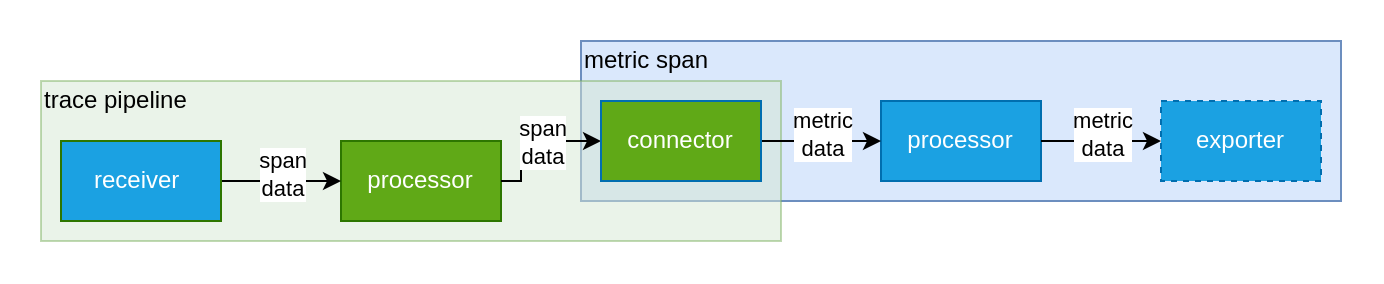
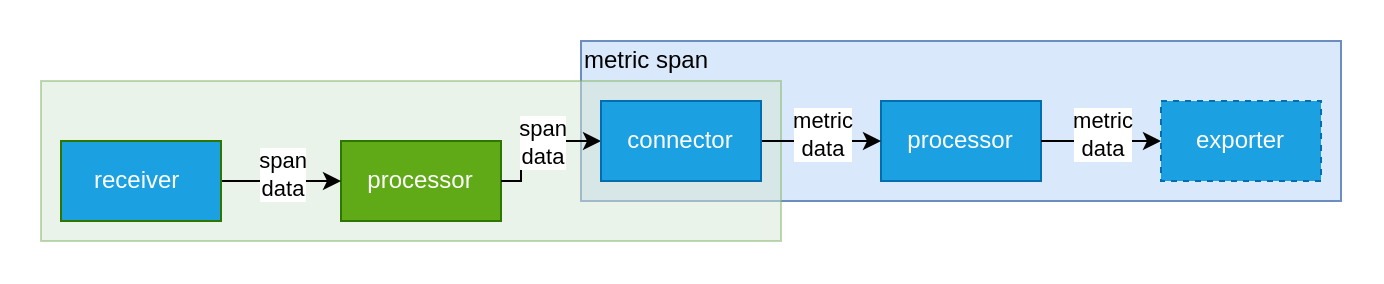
  <mxCell id="0" />
  <mxCell id="1" parent="0" />
  <mxCell id="2" value="" style="rounded=0;whiteSpace=wrap;html=1;fillColor=#dae8fc;strokeColor=#6c8ebf;" vertex="1" parent="1"><mxGeometry x="290" y="20" width="380" height="80" as="geometry" /></mxCell>
  <mxCell id="3" value="" style="rounded=0;whiteSpace=wrap;html=1;fillColor=#d5e8d4;strokeColor=#82b366;opacity=50;" vertex="1" parent="1"><mxGeometry x="20" y="40" width="370" height="80" as="geometry" /></mxCell>
  <mxCell id="4" value="processor" style="rounded=0;whiteSpace=wrap;html=1;fillColor=#60a917;fontColor=#ffffff;strokeColor=#2D7600;" vertex="1" parent="1"><mxGeometry x="170" y="70" width="80" height="40" as="geometry" /></mxCell>
  <mxCell id="5" style="edgeStyle=orthogonalEdgeStyle;rounded=0;orthogonalLoop=1;jettySize=auto;html=1;exitX=1;exitY=0.5;exitDx=0;exitDy=0;entryX=0;entryY=0.5;entryDx=0;entryDy=0;" edge="1" parent="1" source="4" target="14"><mxGeometry relative="1" as="geometry"><Array as="points"><mxPoint x="260" y="90" /><mxPoint x="260" y="70" /></Array><mxPoint x="240" y="90" as="sourcePoint" /><mxPoint x="300" y="90" as="targetPoint" /></mxGeometry></mxCell>
  <mxCell id="6" style="edgeStyle=orthogonalEdgeStyle;rounded=0;orthogonalLoop=1;jettySize=auto;html=1;exitX=1;exitY=0.5;exitDx=0;exitDy=0;entryX=0;entryY=0.5;entryDx=0;entryDy=0;" edge="1" parent="1" source="8" target="4"><mxGeometry relative="1" as="geometry"><Array as="points"><mxPoint x="150" y="90" /></Array></mxGeometry></mxCell>
  <mxCell id="7" value="span&lt;br&gt;data" style="edgeLabel;html=1;align=center;verticalAlign=middle;resizable=0;points=[];" vertex="1" connectable="0" parent="6"><mxGeometry x="-0.398" relative="1" as="geometry"><mxPoint x="12" y="-4" as="offset" /></mxGeometry></mxCell>
  <mxCell id="8" value="receiver&amp;nbsp;" style="rounded=0;whiteSpace=wrap;html=1;fillColor=#1ba1e2;fontColor=#ffffff;strokeColor=#2D7600;" vertex="1" parent="1"><mxGeometry x="30" y="70" width="80" height="40" as="geometry" /></mxCell>
  <mxCell id="9" value="span&lt;br&gt;data" style="edgeLabel;html=1;align=center;verticalAlign=middle;resizable=0;points=[];" vertex="1" connectable="0" parent="1"><mxGeometry x="270.002" y="70" as="geometry" /></mxCell>
  <mxCell id="10" value="processor" style="rounded=0;whiteSpace=wrap;html=1;fillColor=#1ba1e2;fontColor=#ffffff;strokeColor=#006EAF;" vertex="1" parent="1"><mxGeometry x="440" y="50" width="80" height="40" as="geometry" /></mxCell>
  <mxCell id="11" style="edgeStyle=orthogonalEdgeStyle;rounded=0;orthogonalLoop=1;jettySize=auto;html=1;exitX=1;exitY=0.5;exitDx=0;exitDy=0;entryX=0;entryY=0.5;entryDx=0;entryDy=0;" edge="1" parent="1" target="15"><mxGeometry relative="1" as="geometry"><Array as="points"><mxPoint x="560" y="70" /><mxPoint x="560" y="70" /></Array><mxPoint x="520" y="70" as="sourcePoint" /></mxGeometry></mxCell>
  <mxCell id="12" style="edgeStyle=orthogonalEdgeStyle;rounded=0;orthogonalLoop=1;jettySize=auto;html=1;exitX=1;exitY=0.5;exitDx=0;exitDy=0;entryX=0;entryY=0.5;entryDx=0;entryDy=0;" edge="1" parent="1" source="14" target="10"><mxGeometry relative="1" as="geometry"><Array as="points"><mxPoint x="380" y="70" /></Array></mxGeometry></mxCell>
  <mxCell id="13" value="metric&lt;br&gt;data" style="edgeLabel;html=1;align=center;verticalAlign=middle;resizable=0;points=[];" vertex="1" connectable="0" parent="12"><mxGeometry x="-0.398" relative="1" as="geometry"><mxPoint x="12" y="-4" as="offset" /></mxGeometry></mxCell>
- <mxCell id="14" value="connector" style="rounded=0;whiteSpace=wrap;html=1;fillColor=#60a917;fontColor=#ffffff;strokeColor=#006EAF;" vertex="1" parent="1"><mxGeometry x="300" y="50" width="80" height="40" as="geometry" /></mxCell>
+ <mxCell id="14" value="connector" style="rounded=0;whiteSpace=wrap;html=1;fillColor=#1ba1e2;fontColor=#ffffff;strokeColor=#006EAF;" vertex="1" parent="1"><mxGeometry x="300" y="50" width="80" height="40" as="geometry" /></mxCell>
  <mxCell id="15" value="exporter" style="rounded=0;whiteSpace=wrap;html=1;fillColor=#1ba1e2;fontColor=#ffffff;strokeColor=#006EAF;dashed=1;" vertex="1" parent="1"><mxGeometry x="580" y="50" width="80" height="40" as="geometry" /></mxCell>
  <mxCell id="16" value="metric&lt;br&gt;data" style="edgeLabel;html=1;align=center;verticalAlign=middle;resizable=0;points=[];" vertex="1" connectable="0" parent="1"><mxGeometry x="550.002" y="66" as="geometry" /></mxCell>
- <mxCell id="17" value="trace pipeline" style="text;html=1;strokeColor=none;fillColor=none;align=left;verticalAlign=middle;whiteSpace=wrap;rounded=0;" vertex="1" parent="1"><mxGeometry x="20" y="40" width="100" height="20" as="geometry" /></mxCell>
  <mxCell id="18" value="metric span" style="text;html=1;strokeColor=none;fillColor=none;align=left;verticalAlign=middle;whiteSpace=wrap;rounded=0;" vertex="1" parent="1"><mxGeometry x="290" y="20" width="100" height="20" as="geometry" /></mxCell>
